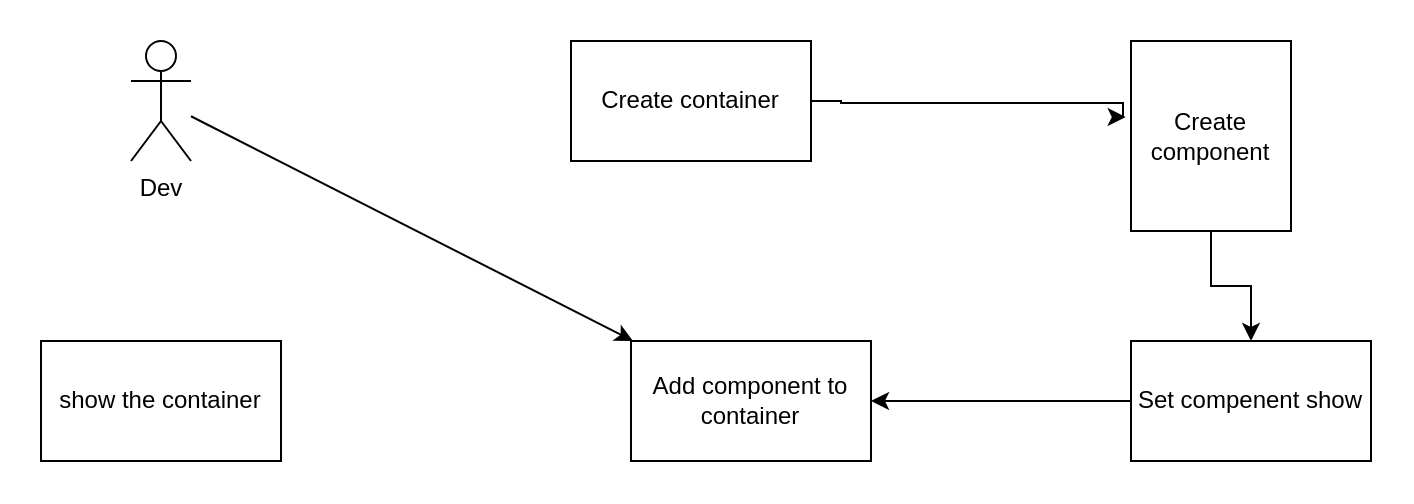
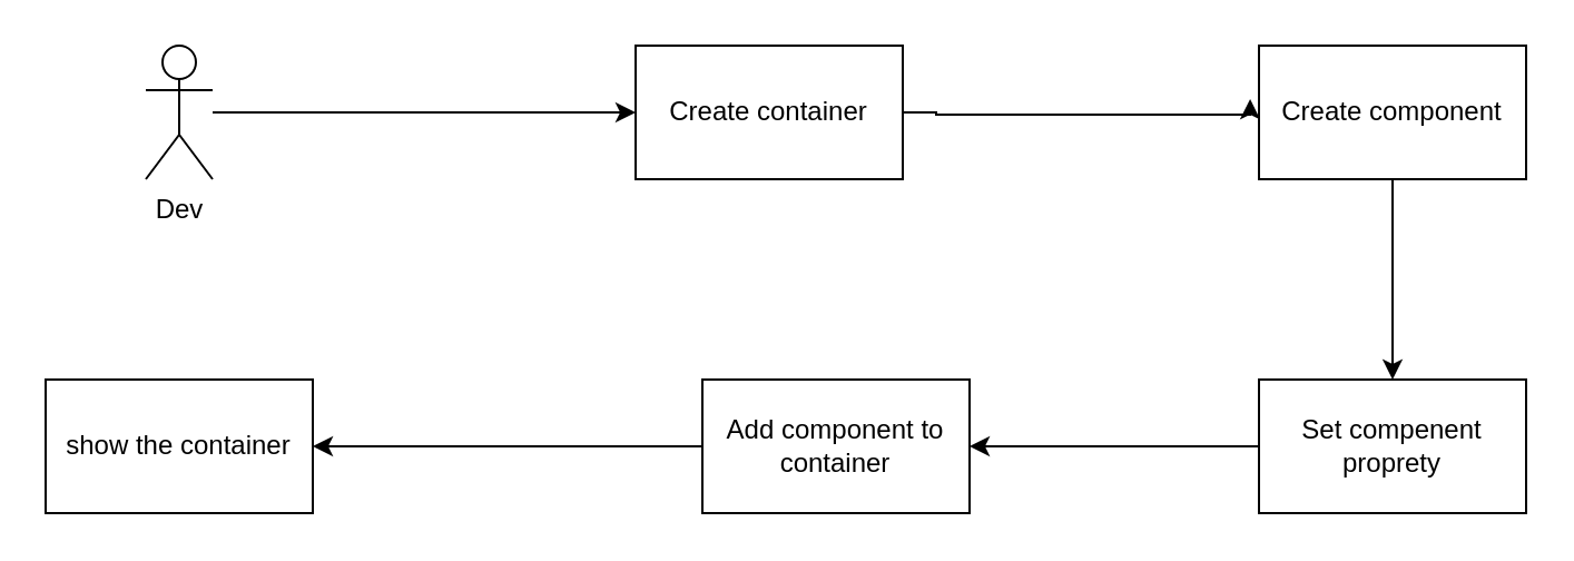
  <mxCell id="0" />
  <mxCell id="1" parent="0" />
  <mxCell id="2" value="Dev" style="shape=umlActor;verticalLabelPosition=bottom;verticalAlign=top;html=1;outlineConnect=0;" vertex="1" parent="1"><mxGeometry x="65" y="20" width="30" height="60" as="geometry" /></mxCell>
  <mxCell id="3" style="edgeStyle=orthogonalEdgeStyle;rounded=0;orthogonalLoop=1;jettySize=auto;html=1;entryX=-0.033;entryY=0.4;entryDx=0;entryDy=0;entryPerimeter=0;" edge="1" parent="1" source="4" target="6"><mxGeometry relative="1" as="geometry"><mxPoint x="435" y="50" as="targetPoint" /><Array as="points"><mxPoint x="420" y="50" /><mxPoint x="420" y="51" /><mxPoint x="561" y="51" /></Array></mxGeometry></mxCell>
  <mxCell id="4" value="Create container" style="rounded=0;whiteSpace=wrap;html=1;" vertex="1" parent="1"><mxGeometry x="285" y="20" width="120" height="60" as="geometry" /></mxCell>
  <mxCell id="5" style="edgeStyle=orthogonalEdgeStyle;rounded=0;orthogonalLoop=1;jettySize=auto;html=1;" edge="1" parent="1" source="6" target="8"><mxGeometry relative="1" as="geometry" /></mxCell>
- <mxCell id="6" value="Create component" style="rounded=0;whiteSpace=wrap;html=1;" vertex="1" parent="1"><mxGeometry x="565" y="20" width="80" height="95" as="geometry" /></mxCell>
+ <mxCell id="6" value="Create component" style="rounded=0;whiteSpace=wrap;html=1;" vertex="1" parent="1"><mxGeometry x="565" y="20" width="120" height="60" as="geometry" /></mxCell>
  <mxCell id="7" style="edgeStyle=orthogonalEdgeStyle;rounded=0;orthogonalLoop=1;jettySize=auto;html=1;exitX=0;exitY=0.5;exitDx=0;exitDy=0;entryX=1;entryY=0.5;entryDx=0;entryDy=0;" edge="1" parent="1" source="8" target="10"><mxGeometry relative="1" as="geometry" /></mxCell>
- <mxCell id="8" value="Set compenent show" style="rounded=0;whiteSpace=wrap;html=1;" vertex="1" parent="1"><mxGeometry x="565" y="170" width="120" height="60" as="geometry" /></mxCell>
+ <mxCell id="8" value="Set compenent proprety" style="rounded=0;whiteSpace=wrap;html=1;" vertex="1" parent="1"><mxGeometry x="565" y="170" width="120" height="60" as="geometry" /></mxCell>
+ <mxCell id="9" style="edgeStyle=orthogonalEdgeStyle;rounded=0;orthogonalLoop=1;jettySize=auto;html=1;exitX=0;exitY=0.5;exitDx=0;exitDy=0;entryX=1;entryY=0.5;entryDx=0;entryDy=0;" edge="1" parent="1" source="10" target="11"><mxGeometry relative="1" as="geometry" /></mxCell>
  <mxCell id="10" value="Add component to container" style="rounded=0;whiteSpace=wrap;html=1;" vertex="1" parent="1"><mxGeometry x="315" y="170" width="120" height="60" as="geometry" /></mxCell>
  <mxCell id="11" value="show the container" style="rounded=0;whiteSpace=wrap;html=1;" vertex="1" parent="1"><mxGeometry x="20" y="170" width="120" height="60" as="geometry" /></mxCell>
- <mxCell id="12" value="" style="endArrow=classic;html=1;rounded=0;" edge="1" parent="1" source="2" target="10"><mxGeometry width="50" height="50" relative="1" as="geometry"><mxPoint x="75" y="70" as="sourcePoint" /><mxPoint x="125" y="20" as="targetPoint" /></mxGeometry></mxCell>
+ <mxCell id="12" value="" style="endArrow=classic;html=1;rounded=0;entryX=0;entryY=0.5;entryDx=0;entryDy=0;" edge="1" parent="1" source="2" target="4"><mxGeometry width="50" height="50" relative="1" as="geometry"><mxPoint x="75" y="70" as="sourcePoint" /><mxPoint x="125" y="20" as="targetPoint" /></mxGeometry></mxCell>
